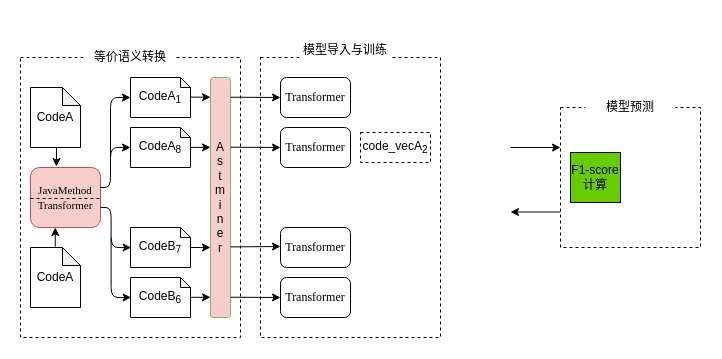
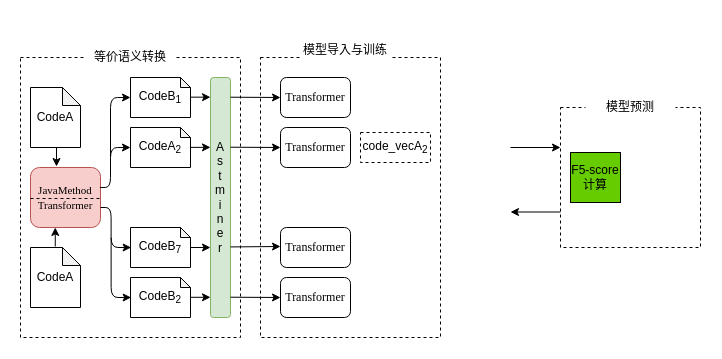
  <mxCell id="0" />
  <mxCell id="1" parent="0" />
  <mxCell id="2" value="" style="whiteSpace=wrap;html=1;dashed=1;" vertex="1" parent="1"><mxGeometry x="20" y="57" width="220" height="280" as="geometry" /></mxCell>
  <mxCell id="3" value="等价语义转换" style="text;html=1;align=center;verticalAlign=middle;whiteSpace=wrap;rounded=0;dashed=1;labelBackgroundColor=none;fillColor=#ffffff;" vertex="1" parent="1"><mxGeometry x="85" y="27" width="90" height="60" as="geometry" /></mxCell>
  <mxCell id="4" value="" style="whiteSpace=wrap;html=1;dashed=1;" vertex="1" parent="1"><mxGeometry x="260" y="57" width="180" height="280" as="geometry" /></mxCell>
  <mxCell id="5" value="模型导入与训练" style="text;html=1;align=center;verticalAlign=middle;whiteSpace=wrap;rounded=0;dashed=1;labelBackgroundColor=none;fillColor=#ffffff;" vertex="1" parent="1"><mxGeometry x="300" y="20" width="90" height="60" as="geometry" /></mxCell>
  <mxCell id="6" value="" style="whiteSpace=wrap;html=1;aspect=fixed;dashed=1;" vertex="1" parent="1"><mxGeometry x="560" y="107" width="140" height="140" as="geometry" /></mxCell>
  <mxCell id="7" value="模型预测" style="text;html=1;align=center;verticalAlign=middle;whiteSpace=wrap;rounded=0;dashed=1;labelBackgroundColor=none;fillColor=#ffffff;" vertex="1" parent="1"><mxGeometry x="585" y="77" width="90" height="60" as="geometry" /></mxCell>
- <mxCell id="8" value="&lt;div&gt;F1-score&lt;/div&gt;&lt;div&gt;计算&lt;br&gt;&lt;/div&gt;" style="whiteSpace=wrap;html=1;aspect=fixed;labelBackgroundColor=none;fillColor=#66CC00;" vertex="1" parent="1"><mxGeometry x="570" y="152" width="50" height="50" as="geometry" /></mxCell>
+ <mxCell id="8" value="&lt;div&gt;F5-score&lt;/div&gt;&lt;div&gt;计算&lt;br&gt;&lt;/div&gt;" style="whiteSpace=wrap;html=1;aspect=fixed;labelBackgroundColor=none;fillColor=#66CC00;" vertex="1" parent="1"><mxGeometry x="570" y="152" width="50" height="50" as="geometry" /></mxCell>
  <mxCell id="9" value="" style="endArrow=classic;html=1;" edge="1" parent="1"><mxGeometry width="50" height="50" relative="1" as="geometry"><mxPoint x="510" y="147" as="sourcePoint" /><mxPoint x="560" y="147" as="targetPoint" /></mxGeometry></mxCell>
  <mxCell id="10" value="" style="endArrow=classic;html=1;" edge="1" parent="1"><mxGeometry width="50" height="50" relative="1" as="geometry"><mxPoint x="560" y="211.5" as="sourcePoint" /><mxPoint x="510" y="211.5" as="targetPoint" /></mxGeometry></mxCell>
  <mxCell id="11" value="CodeA" style="shape=note;whiteSpace=wrap;html=1;backgroundOutline=1;darkOpacity=0.05;size=18;" vertex="1" parent="1"><mxGeometry x="30" y="87" width="50" height="60" as="geometry" /></mxCell>
  <mxCell id="12" value="&lt;div&gt;&lt;font style=&quot;font-size: 11px&quot;&gt;&lt;span style=&quot;font-family: &amp;#34;times new roman&amp;#34; , serif ; color: black&quot; lang=&quot;EN-US&quot;&gt;JavaMethod&lt;/span&gt;&lt;/font&gt;&lt;/div&gt;&lt;div&gt;&lt;font style=&quot;font-size: 11px&quot;&gt;&lt;span style=&quot;font-family: &amp;#34;times new roman&amp;#34; , serif ; color: black&quot; lang=&quot;EN-US&quot;&gt;Transformer&lt;/span&gt;&lt;/font&gt;&lt;/div&gt;" style="rounded=1;whiteSpace=wrap;html=1;fillColor=#f8cecc;strokeColor=#b85450;" vertex="1" parent="1"><mxGeometry x="30" y="167" width="70" height="60" as="geometry" /></mxCell>
  <mxCell id="13" value="CodeA" style="shape=note;whiteSpace=wrap;html=1;backgroundOutline=1;darkOpacity=0.05;size=18;" vertex="1" parent="1"><mxGeometry x="30" y="247" width="50" height="60" as="geometry" /></mxCell>
  <mxCell id="14" value="" style="endArrow=classic;html=1;" edge="1" parent="1"><mxGeometry width="50" height="50" relative="1" as="geometry"><mxPoint x="56" y="147" as="sourcePoint" /><mxPoint x="56" y="166" as="targetPoint" /></mxGeometry></mxCell>
  <mxCell id="15" value="" style="endArrow=classic;html=1;" edge="1" parent="1"><mxGeometry width="50" height="50" relative="1" as="geometry"><mxPoint x="54.76" y="246" as="sourcePoint" /><mxPoint x="54.76" y="227" as="targetPoint" /></mxGeometry></mxCell>
  <mxCell id="16" value="" style="endArrow=none;dashed=1;html=1;exitX=0;exitY=0.5;exitDx=0;exitDy=0;" edge="1" parent="1"><mxGeometry width="50" height="50" relative="1" as="geometry"><mxPoint x="30" y="198" as="sourcePoint" /><mxPoint x="100" y="198" as="targetPoint" /></mxGeometry></mxCell>
  <mxCell id="17" value="" style="edgeStyle=segmentEdgeStyle;endArrow=classic;html=1;exitX=0.991;exitY=0.333;exitDx=0;exitDy=0;exitPerimeter=0;" edge="1" parent="1" source="12"><mxGeometry width="50" height="50" relative="1" as="geometry"><mxPoint x="100" y="177" as="sourcePoint" /><mxPoint x="130" y="147" as="targetPoint" /><Array as="points"><mxPoint x="110" y="187" /><mxPoint x="110" y="147" /></Array></mxGeometry></mxCell>
  <mxCell id="18" value="" style="edgeStyle=segmentEdgeStyle;endArrow=classic;html=1;" edge="1" parent="1"><mxGeometry width="50" height="50" relative="1" as="geometry"><mxPoint x="110" y="157" as="sourcePoint" /><mxPoint x="130" y="97" as="targetPoint" /><Array as="points"><mxPoint x="110" y="97" /></Array></mxGeometry></mxCell>
- <mxCell id="19" value="CodeA&lt;sub&gt;1&lt;/sub&gt;" style="shape=note;whiteSpace=wrap;html=1;backgroundOutline=1;darkOpacity=0.05;size=10;" vertex="1" parent="1"><mxGeometry x="130" y="77" width="60" height="40" as="geometry" /></mxCell>
- <mxCell id="20" value="CodeA&lt;sub&gt;8&lt;/sub&gt;" style="shape=note;whiteSpace=wrap;html=1;backgroundOutline=1;darkOpacity=0.05;size=10;" vertex="1" parent="1"><mxGeometry x="130" y="127" width="60" height="40" as="geometry" /></mxCell>
+ <mxCell id="19" value="CodeB&lt;sub&gt;1&lt;/sub&gt;" style="shape=note;whiteSpace=wrap;html=1;backgroundOutline=1;darkOpacity=0.05;size=10;" vertex="1" parent="1"><mxGeometry x="130" y="77" width="60" height="40" as="geometry" /></mxCell>
+ <mxCell id="20" value="CodeA&lt;sub&gt;2&lt;/sub&gt;" style="shape=note;whiteSpace=wrap;html=1;backgroundOutline=1;darkOpacity=0.05;size=10;" vertex="1" parent="1"><mxGeometry x="130" y="127" width="60" height="40" as="geometry" /></mxCell>
  <mxCell id="21" value="" style="edgeStyle=segmentEdgeStyle;endArrow=classic;html=1;" edge="1" parent="1"><mxGeometry width="50" height="50" relative="1" as="geometry"><mxPoint x="110.63" y="237.02" as="sourcePoint" /><mxPoint x="130.63" y="297.02" as="targetPoint" /><Array as="points"><mxPoint x="110.63" y="297.02" /></Array></mxGeometry></mxCell>
  <mxCell id="22" value="" style="edgeStyle=segmentEdgeStyle;endArrow=classic;html=1;exitX=0.991;exitY=0.333;exitDx=0;exitDy=0;exitPerimeter=0;" edge="1" parent="1"><mxGeometry width="50" height="50" relative="1" as="geometry"><mxPoint x="100" y="207" as="sourcePoint" /><mxPoint x="130.63" y="247.02" as="targetPoint" /><Array as="points"><mxPoint x="110.63" y="207.02" /><mxPoint x="110.63" y="247.02" /></Array></mxGeometry></mxCell>
  <mxCell id="23" value="CodeB&lt;sub&gt;7&lt;/sub&gt;" style="shape=note;whiteSpace=wrap;html=1;backgroundOutline=1;darkOpacity=0.05;size=10;" vertex="1" parent="1"><mxGeometry x="130" y="227" width="60" height="40" as="geometry" /></mxCell>
- <mxCell id="24" value="CodeB&lt;sub&gt;6&lt;/sub&gt;" style="shape=note;whiteSpace=wrap;html=1;backgroundOutline=1;darkOpacity=0.05;size=10;" vertex="1" parent="1"><mxGeometry x="130" y="277" width="60" height="40" as="geometry" /></mxCell>
- <mxCell id="25" value="&lt;div&gt;A&lt;/div&gt;&lt;div&gt;s&lt;br&gt;&lt;/div&gt;&lt;div&gt;t&lt;/div&gt;&lt;div&gt;m&lt;/div&gt;&lt;div&gt;i&lt;/div&gt;&lt;div&gt;n&lt;/div&gt;&lt;div&gt;e&lt;/div&gt;&lt;div&gt;r&lt;br&gt;&lt;/div&gt;" style="rounded=1;whiteSpace=wrap;html=1;fillColor=#f8cecc;strokeColor=#82b366;" vertex="1" parent="1"><mxGeometry x="210" y="77" width="20" height="240" as="geometry" /></mxCell>
+ <mxCell id="24" value="CodeB&lt;sub&gt;2&lt;/sub&gt;" style="shape=note;whiteSpace=wrap;html=1;backgroundOutline=1;darkOpacity=0.05;size=10;" vertex="1" parent="1"><mxGeometry x="130" y="277" width="60" height="40" as="geometry" /></mxCell>
+ <mxCell id="25" value="&lt;div&gt;A&lt;/div&gt;&lt;div&gt;s&lt;br&gt;&lt;/div&gt;&lt;div&gt;t&lt;/div&gt;&lt;div&gt;m&lt;/div&gt;&lt;div&gt;i&lt;/div&gt;&lt;div&gt;n&lt;/div&gt;&lt;div&gt;e&lt;/div&gt;&lt;div&gt;r&lt;br&gt;&lt;/div&gt;" style="rounded=1;whiteSpace=wrap;html=1;fillColor=#d5e8d4;strokeColor=#82b366;" vertex="1" parent="1"><mxGeometry x="210" y="77" width="20" height="240" as="geometry" /></mxCell>
  <mxCell id="26" value="" style="endArrow=classic;html=1;" edge="1" parent="1"><mxGeometry width="50" height="50" relative="1" as="geometry"><mxPoint x="190" y="96.66" as="sourcePoint" /><mxPoint x="210" y="96.66" as="targetPoint" /></mxGeometry></mxCell>
  <mxCell id="27" value="" style="endArrow=classic;html=1;" edge="1" parent="1"><mxGeometry width="50" height="50" relative="1" as="geometry"><mxPoint x="190" y="146.86" as="sourcePoint" /><mxPoint x="210" y="146.86" as="targetPoint" /></mxGeometry></mxCell>
  <mxCell id="28" value="" style="endArrow=classic;html=1;" edge="1" parent="1"><mxGeometry width="50" height="50" relative="1" as="geometry"><mxPoint x="190" y="247" as="sourcePoint" /><mxPoint x="210" y="247" as="targetPoint" /></mxGeometry></mxCell>
  <mxCell id="29" value="" style="endArrow=classic;html=1;" edge="1" parent="1"><mxGeometry width="50" height="50" relative="1" as="geometry"><mxPoint x="190" y="296.8" as="sourcePoint" /><mxPoint x="210" y="296.8" as="targetPoint" /></mxGeometry></mxCell>
  <mxCell id="30" value="" style="endArrow=classic;html=1;" edge="1" parent="1"><mxGeometry width="50" height="50" relative="1" as="geometry"><mxPoint x="230" y="96.71" as="sourcePoint" /><mxPoint x="280" y="97" as="targetPoint" /></mxGeometry></mxCell>
  <mxCell id="31" value="" style="endArrow=classic;html=1;" edge="1" parent="1"><mxGeometry width="50" height="50" relative="1" as="geometry"><mxPoint x="230" y="146.71" as="sourcePoint" /><mxPoint x="280" y="147" as="targetPoint" /></mxGeometry></mxCell>
  <mxCell id="32" value="" style="endArrow=classic;html=1;" edge="1" parent="1"><mxGeometry width="50" height="50" relative="1" as="geometry"><mxPoint x="230" y="246.43" as="sourcePoint" /><mxPoint x="280" y="246" as="targetPoint" /></mxGeometry></mxCell>
  <mxCell id="33" value="" style="endArrow=classic;html=1;" edge="1" parent="1"><mxGeometry width="50" height="50" relative="1" as="geometry"><mxPoint x="230" y="296.71" as="sourcePoint" /><mxPoint x="280" y="297" as="targetPoint" /></mxGeometry></mxCell>
  <mxCell id="34" value="&lt;font size=&quot;1&quot;&gt;&lt;span style=&quot;font-size: 12px ; font-family: &amp;#34;times new roman&amp;#34; , serif&quot; lang=&quot;EN-US&quot;&gt;Transformer&lt;/span&gt;&lt;/font&gt;" style="rounded=1;whiteSpace=wrap;html=1;" vertex="1" parent="1"><mxGeometry x="280" y="77" width="70" height="40" as="geometry" /></mxCell>
  <mxCell id="35" value="&lt;font size=&quot;1&quot;&gt;&lt;span style=&quot;font-size: 12px ; font-family: &amp;#34;times new roman&amp;#34; , serif&quot; lang=&quot;EN-US&quot;&gt;Transformer&lt;/span&gt;&lt;/font&gt;" style="rounded=1;whiteSpace=wrap;html=1;" vertex="1" parent="1"><mxGeometry x="280" y="127" width="70" height="40" as="geometry" /></mxCell>
  <mxCell id="36" value="&lt;font size=&quot;1&quot;&gt;&lt;span style=&quot;font-size: 12px ; font-family: &amp;#34;times new roman&amp;#34; , serif&quot; lang=&quot;EN-US&quot;&gt;Transformer&lt;/span&gt;&lt;/font&gt;" style="rounded=1;whiteSpace=wrap;html=1;" vertex="1" parent="1"><mxGeometry x="280" y="227" width="70" height="40" as="geometry" /></mxCell>
  <mxCell id="37" value="&lt;font size=&quot;1&quot;&gt;&lt;span style=&quot;font-size: 12px ; font-family: &amp;#34;times new roman&amp;#34; , serif&quot; lang=&quot;EN-US&quot;&gt;Transformer&lt;/span&gt;&lt;/font&gt;" style="rounded=1;whiteSpace=wrap;html=1;" vertex="1" parent="1"><mxGeometry x="280" y="277" width="70" height="40" as="geometry" /></mxCell>
  <mxCell id="38" value="code_vecA&lt;sub&gt;2&lt;/sub&gt;" style="rounded=0;whiteSpace=wrap;html=1;dashed=1;" vertex="1" parent="1"><mxGeometry x="360" y="132" width="70" height="30" as="geometry" /></mxCell>
